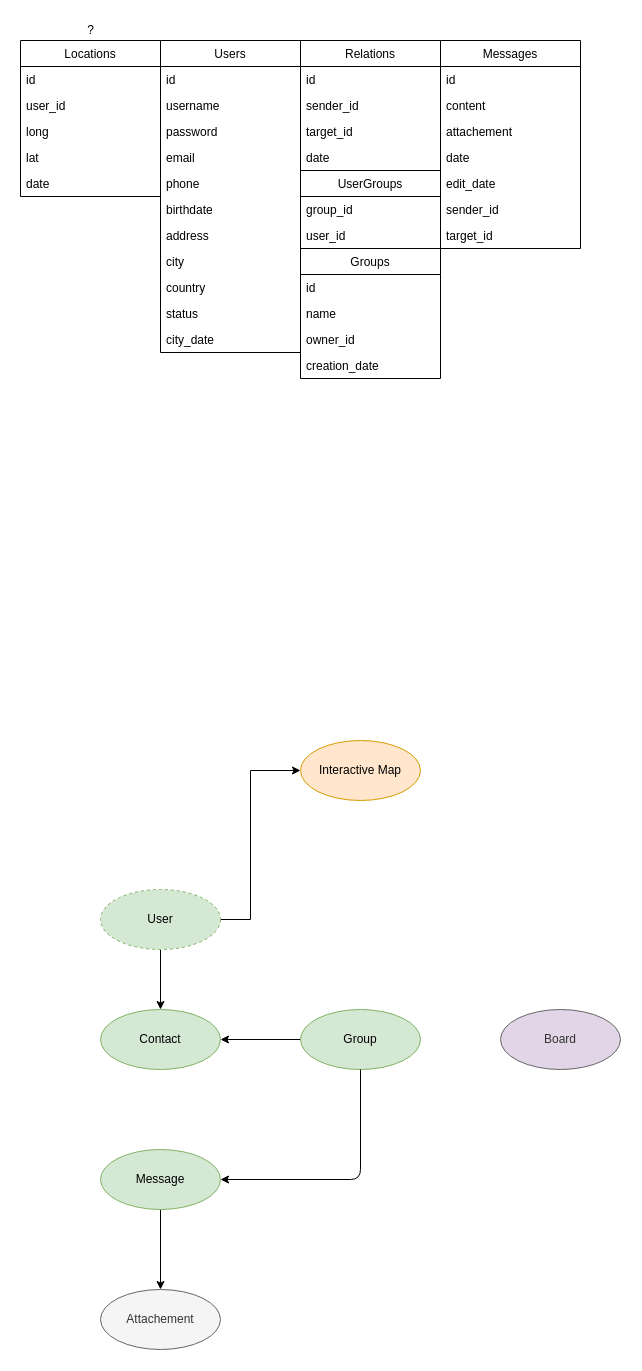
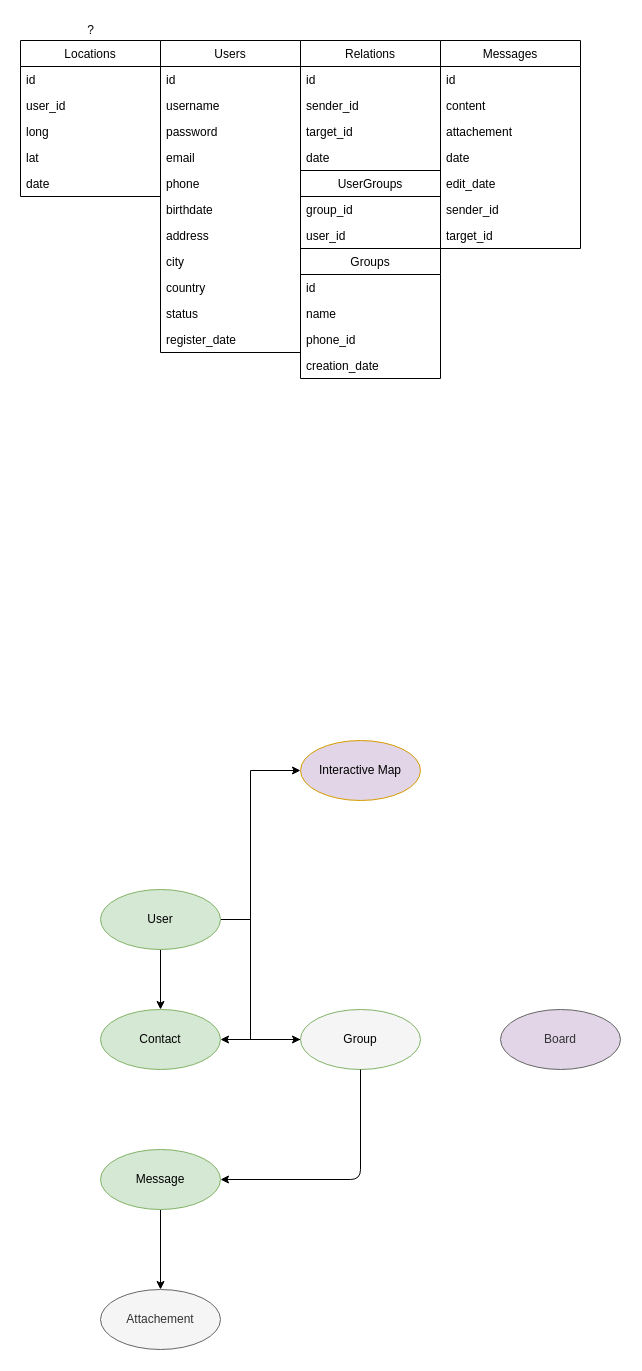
  <mxCell id="0" />
  <mxCell id="1" parent="0" />
  <mxCell id="2" value="Users" style="swimlane;fontStyle=0;childLayout=stackLayout;horizontal=1;startSize=26;horizontalStack=0;resizeParent=1;resizeParentMax=0;resizeLast=0;collapsible=1;marginBottom=0;" vertex="1" parent="1"><mxGeometry x="160" y="40" width="140" height="312" as="geometry" /></mxCell>
  <mxCell id="3" value="id" style="text;strokeColor=none;fillColor=none;align=left;verticalAlign=top;spacingLeft=4;spacingRight=4;overflow=hidden;rotatable=0;points=[[0,0.5],[1,0.5]];portConstraint=eastwest;" vertex="1" parent="2"><mxGeometry y="26" width="140" height="26" as="geometry" /></mxCell>
  <mxCell id="4" value="username" style="text;strokeColor=none;fillColor=none;align=left;verticalAlign=top;spacingLeft=4;spacingRight=4;overflow=hidden;rotatable=0;points=[[0,0.5],[1,0.5]];portConstraint=eastwest;" vertex="1" parent="2"><mxGeometry y="52" width="140" height="26" as="geometry" /></mxCell>
  <mxCell id="5" value="password" style="text;strokeColor=none;fillColor=none;align=left;verticalAlign=top;spacingLeft=4;spacingRight=4;overflow=hidden;rotatable=0;points=[[0,0.5],[1,0.5]];portConstraint=eastwest;" vertex="1" parent="2"><mxGeometry y="78" width="140" height="26" as="geometry" /></mxCell>
  <mxCell id="6" value="email" style="text;strokeColor=none;fillColor=none;align=left;verticalAlign=top;spacingLeft=4;spacingRight=4;overflow=hidden;rotatable=0;points=[[0,0.5],[1,0.5]];portConstraint=eastwest;" vertex="1" parent="2"><mxGeometry y="104" width="140" height="26" as="geometry" /></mxCell>
  <mxCell id="7" value="phone" style="text;strokeColor=none;fillColor=none;align=left;verticalAlign=top;spacingLeft=4;spacingRight=4;overflow=hidden;rotatable=0;points=[[0,0.5],[1,0.5]];portConstraint=eastwest;" vertex="1" parent="2"><mxGeometry y="130" width="140" height="26" as="geometry" /></mxCell>
  <mxCell id="8" value="birthdate" style="text;strokeColor=none;fillColor=none;align=left;verticalAlign=top;spacingLeft=4;spacingRight=4;overflow=hidden;rotatable=0;points=[[0,0.5],[1,0.5]];portConstraint=eastwest;" vertex="1" parent="2"><mxGeometry y="156" width="140" height="26" as="geometry" /></mxCell>
  <mxCell id="9" value="address" style="text;strokeColor=none;fillColor=none;align=left;verticalAlign=top;spacingLeft=4;spacingRight=4;overflow=hidden;rotatable=0;points=[[0,0.5],[1,0.5]];portConstraint=eastwest;" vertex="1" parent="2"><mxGeometry y="182" width="140" height="26" as="geometry" /></mxCell>
  <mxCell id="10" value="city" style="text;strokeColor=none;fillColor=none;align=left;verticalAlign=top;spacingLeft=4;spacingRight=4;overflow=hidden;rotatable=0;points=[[0,0.5],[1,0.5]];portConstraint=eastwest;" vertex="1" parent="2"><mxGeometry y="208" width="140" height="26" as="geometry" /></mxCell>
  <mxCell id="11" value="country" style="text;strokeColor=none;fillColor=none;align=left;verticalAlign=top;spacingLeft=4;spacingRight=4;overflow=hidden;rotatable=0;points=[[0,0.5],[1,0.5]];portConstraint=eastwest;" vertex="1" parent="2"><mxGeometry y="234" width="140" height="26" as="geometry" /></mxCell>
  <mxCell id="12" value="status" style="text;strokeColor=none;fillColor=none;align=left;verticalAlign=top;spacingLeft=4;spacingRight=4;overflow=hidden;rotatable=0;points=[[0,0.5],[1,0.5]];portConstraint=eastwest;" vertex="1" parent="2"><mxGeometry y="260" width="140" height="26" as="geometry" /></mxCell>
- <mxCell id="13" value="city_date" style="text;strokeColor=none;fillColor=none;align=left;verticalAlign=top;spacingLeft=4;spacingRight=4;overflow=hidden;rotatable=0;points=[[0,0.5],[1,0.5]];portConstraint=eastwest;" vertex="1" parent="2"><mxGeometry y="286" width="140" height="26" as="geometry" /></mxCell>
+ <mxCell id="13" value="register_date" style="text;strokeColor=none;fillColor=none;align=left;verticalAlign=top;spacingLeft=4;spacingRight=4;overflow=hidden;rotatable=0;points=[[0,0.5],[1,0.5]];portConstraint=eastwest;" vertex="1" parent="2"><mxGeometry y="286" width="140" height="26" as="geometry" /></mxCell>
+ <mxCell id="14" value="" style="edgeStyle=orthogonalEdgeStyle;rounded=0;orthogonalLoop=1;jettySize=auto;html=1;" edge="1" parent="1" source="17" target="19"><mxGeometry relative="1" as="geometry"><Array as="points"><mxPoint x="250" y="919" /><mxPoint x="250" y="1039" /></Array></mxGeometry></mxCell>
  <mxCell id="15" value="" style="edgeStyle=orthogonalEdgeStyle;rounded=0;orthogonalLoop=1;jettySize=auto;html=1;" edge="1" parent="1" source="17" target="21"><mxGeometry relative="1" as="geometry"><Array as="points"><mxPoint x="250" y="919" /><mxPoint x="250" y="770" /></Array></mxGeometry></mxCell>
  <mxCell id="16" value="" style="edgeStyle=orthogonalEdgeStyle;rounded=0;orthogonalLoop=1;jettySize=auto;html=1;" edge="1" parent="1" source="17" target="22"><mxGeometry relative="1" as="geometry" /></mxCell>
- <mxCell id="17" value="User" style="ellipse;whiteSpace=wrap;html=1;fillColor=#d5e8d4;strokeColor=#82b366;dashed=1;" vertex="1" parent="1"><mxGeometry x="100" y="889" width="120" height="60" as="geometry" /></mxCell>
+ <mxCell id="17" value="User" style="ellipse;whiteSpace=wrap;html=1;fillColor=#d5e8d4;strokeColor=#82b366;" vertex="1" parent="1"><mxGeometry x="100" y="889" width="120" height="60" as="geometry" /></mxCell>
  <mxCell id="18" value="" style="edgeStyle=orthogonalEdgeStyle;rounded=0;orthogonalLoop=1;jettySize=auto;html=1;" edge="1" parent="1" source="19" target="22"><mxGeometry relative="1" as="geometry" /></mxCell>
- <mxCell id="19" value="Group" style="ellipse;whiteSpace=wrap;html=1;fillColor=#d5e8d4;strokeColor=#82b366;" vertex="1" parent="1"><mxGeometry x="300" y="1009" width="120" height="60" as="geometry" /></mxCell>
+ <mxCell id="19" value="Group" style="ellipse;whiteSpace=wrap;html=1;fillColor=#f5f5f5;strokeColor=#82b366;" vertex="1" parent="1"><mxGeometry x="300" y="1009" width="120" height="60" as="geometry" /></mxCell>
  <mxCell id="20" value="Board" style="ellipse;whiteSpace=wrap;html=1;fillColor=#e1d5e7;strokeColor=#666666;fontColor=#333333;" vertex="1" parent="1"><mxGeometry x="500" y="1009" width="120" height="60" as="geometry" /></mxCell>
- <mxCell id="21" value="Interactive Map" style="ellipse;whiteSpace=wrap;html=1;fillColor=#ffe6cc;strokeColor=#d79b00;" vertex="1" parent="1"><mxGeometry x="300" y="740" width="120" height="60" as="geometry" /></mxCell>
+ <mxCell id="21" value="Interactive Map" style="ellipse;whiteSpace=wrap;html=1;fillColor=#e1d5e7;strokeColor=#d79b00;" vertex="1" parent="1"><mxGeometry x="300" y="740" width="120" height="60" as="geometry" /></mxCell>
  <mxCell id="22" value="Contact" style="ellipse;whiteSpace=wrap;html=1;fillColor=#d5e8d4;strokeColor=#82b366;" vertex="1" parent="1"><mxGeometry x="100" y="1009" width="120" height="60" as="geometry" /></mxCell>
  <mxCell id="23" value="" style="edgeStyle=orthogonalEdgeStyle;rounded=0;orthogonalLoop=1;jettySize=auto;html=1;" edge="1" parent="1" source="24" target="26"><mxGeometry relative="1" as="geometry" /></mxCell>
  <mxCell id="24" value="Message" style="ellipse;whiteSpace=wrap;html=1;fillColor=#d5e8d4;strokeColor=#82b366;" vertex="1" parent="1"><mxGeometry x="100" y="1149" width="120" height="60" as="geometry" /></mxCell>
  <mxCell id="25" value="" style="endArrow=classic;html=1;exitX=0.5;exitY=1;exitDx=0;exitDy=0;entryX=1;entryY=0.5;entryDx=0;entryDy=0;" edge="1" parent="1" source="19" target="24"><mxGeometry width="50" height="50" relative="1" as="geometry"><mxPoint x="280" y="930" as="sourcePoint" /><mxPoint x="330" y="880" as="targetPoint" /><Array as="points"><mxPoint x="360" y="1179" /></Array></mxGeometry></mxCell>
  <mxCell id="26" value="Attachement" style="ellipse;whiteSpace=wrap;html=1;fillColor=#f5f5f5;strokeColor=#666666;fontColor=#333333;" vertex="1" parent="1"><mxGeometry x="100" y="1289" width="120" height="60" as="geometry" /></mxCell>
  <mxCell id="27" value="Locations" style="swimlane;fontStyle=0;childLayout=stackLayout;horizontal=1;startSize=26;horizontalStack=0;resizeParent=1;resizeParentMax=0;resizeLast=0;collapsible=1;marginBottom=0;" vertex="1" parent="1"><mxGeometry x="20" y="40" width="140" height="156" as="geometry" /></mxCell>
  <mxCell id="28" value="id" style="text;strokeColor=none;fillColor=none;align=left;verticalAlign=top;spacingLeft=4;spacingRight=4;overflow=hidden;rotatable=0;points=[[0,0.5],[1,0.5]];portConstraint=eastwest;" vertex="1" parent="27"><mxGeometry y="26" width="140" height="26" as="geometry" /></mxCell>
  <mxCell id="29" value="user_id" style="text;strokeColor=none;fillColor=none;align=left;verticalAlign=top;spacingLeft=4;spacingRight=4;overflow=hidden;rotatable=0;points=[[0,0.5],[1,0.5]];portConstraint=eastwest;" vertex="1" parent="27"><mxGeometry y="52" width="140" height="26" as="geometry" /></mxCell>
  <mxCell id="30" value="long" style="text;strokeColor=none;fillColor=none;align=left;verticalAlign=top;spacingLeft=4;spacingRight=4;overflow=hidden;rotatable=0;points=[[0,0.5],[1,0.5]];portConstraint=eastwest;" vertex="1" parent="27"><mxGeometry y="78" width="140" height="26" as="geometry" /></mxCell>
  <mxCell id="31" value="lat" style="text;strokeColor=none;fillColor=none;align=left;verticalAlign=top;spacingLeft=4;spacingRight=4;overflow=hidden;rotatable=0;points=[[0,0.5],[1,0.5]];portConstraint=eastwest;" vertex="1" parent="27"><mxGeometry y="104" width="140" height="26" as="geometry" /></mxCell>
  <mxCell id="32" value="date" style="text;strokeColor=none;fillColor=none;align=left;verticalAlign=top;spacingLeft=4;spacingRight=4;overflow=hidden;rotatable=0;points=[[0,0.5],[1,0.5]];portConstraint=eastwest;" vertex="1" parent="27"><mxGeometry y="130" width="140" height="26" as="geometry" /></mxCell>
  <mxCell id="33" value="Relations" style="swimlane;fontStyle=0;childLayout=stackLayout;horizontal=1;startSize=26;horizontalStack=0;resizeParent=1;resizeParentMax=0;resizeLast=0;collapsible=1;marginBottom=0;" vertex="1" parent="1"><mxGeometry x="300" y="40" width="140" height="130" as="geometry" /></mxCell>
  <mxCell id="34" value="id" style="text;strokeColor=none;fillColor=none;align=left;verticalAlign=top;spacingLeft=4;spacingRight=4;overflow=hidden;rotatable=0;points=[[0,0.5],[1,0.5]];portConstraint=eastwest;" vertex="1" parent="33"><mxGeometry y="26" width="140" height="26" as="geometry" /></mxCell>
  <mxCell id="35" value="sender_id" style="text;strokeColor=none;fillColor=none;align=left;verticalAlign=top;spacingLeft=4;spacingRight=4;overflow=hidden;rotatable=0;points=[[0,0.5],[1,0.5]];portConstraint=eastwest;" vertex="1" parent="33"><mxGeometry y="52" width="140" height="26" as="geometry" /></mxCell>
  <mxCell id="36" value="target_id" style="text;strokeColor=none;fillColor=none;align=left;verticalAlign=top;spacingLeft=4;spacingRight=4;overflow=hidden;rotatable=0;points=[[0,0.5],[1,0.5]];portConstraint=eastwest;" vertex="1" parent="33"><mxGeometry y="78" width="140" height="26" as="geometry" /></mxCell>
  <mxCell id="37" value="date" style="text;strokeColor=none;fillColor=none;align=left;verticalAlign=top;spacingLeft=4;spacingRight=4;overflow=hidden;rotatable=0;points=[[0,0.5],[1,0.5]];portConstraint=eastwest;" vertex="1" parent="33"><mxGeometry y="104" width="140" height="26" as="geometry" /></mxCell>
  <mxCell id="38" value="?" style="text;html=1;align=center;verticalAlign=middle;resizable=0;points=[];autosize=1;strokeColor=none;fillColor=none;" vertex="1" parent="1"><mxGeometry x="80" y="20" width="20" height="20" as="geometry" /></mxCell>
  <mxCell id="39" value="Groups" style="swimlane;fontStyle=0;childLayout=stackLayout;horizontal=1;startSize=26;horizontalStack=0;resizeParent=1;resizeParentMax=0;resizeLast=0;collapsible=1;marginBottom=0;" vertex="1" parent="1"><mxGeometry x="300" y="248" width="140" height="130" as="geometry" /></mxCell>
  <mxCell id="40" value="id" style="text;strokeColor=none;fillColor=none;align=left;verticalAlign=top;spacingLeft=4;spacingRight=4;overflow=hidden;rotatable=0;points=[[0,0.5],[1,0.5]];portConstraint=eastwest;" vertex="1" parent="39"><mxGeometry y="26" width="140" height="26" as="geometry" /></mxCell>
  <mxCell id="41" value="name" style="text;strokeColor=none;fillColor=none;align=left;verticalAlign=top;spacingLeft=4;spacingRight=4;overflow=hidden;rotatable=0;points=[[0,0.5],[1,0.5]];portConstraint=eastwest;" vertex="1" parent="39"><mxGeometry y="52" width="140" height="26" as="geometry" /></mxCell>
- <mxCell id="42" value="owner_id" style="text;strokeColor=none;fillColor=none;align=left;verticalAlign=top;spacingLeft=4;spacingRight=4;overflow=hidden;rotatable=0;points=[[0,0.5],[1,0.5]];portConstraint=eastwest;" vertex="1" parent="39"><mxGeometry y="78" width="140" height="26" as="geometry" /></mxCell>
+ <mxCell id="42" value="phone_id" style="text;strokeColor=none;fillColor=none;align=left;verticalAlign=top;spacingLeft=4;spacingRight=4;overflow=hidden;rotatable=0;points=[[0,0.5],[1,0.5]];portConstraint=eastwest;" vertex="1" parent="39"><mxGeometry y="78" width="140" height="26" as="geometry" /></mxCell>
  <mxCell id="43" value="creation_date" style="text;strokeColor=none;fillColor=none;align=left;verticalAlign=top;spacingLeft=4;spacingRight=4;overflow=hidden;rotatable=0;points=[[0,0.5],[1,0.5]];portConstraint=eastwest;" vertex="1" parent="39"><mxGeometry y="104" width="140" height="26" as="geometry" /></mxCell>
  <mxCell id="44" value="UserGroups" style="swimlane;fontStyle=0;childLayout=stackLayout;horizontal=1;startSize=26;horizontalStack=0;resizeParent=1;resizeParentMax=0;resizeLast=0;collapsible=1;marginBottom=0;" vertex="1" parent="1"><mxGeometry x="300" y="170" width="140" height="78" as="geometry" /></mxCell>
  <mxCell id="45" value="group_id" style="text;strokeColor=none;fillColor=none;align=left;verticalAlign=top;spacingLeft=4;spacingRight=4;overflow=hidden;rotatable=0;points=[[0,0.5],[1,0.5]];portConstraint=eastwest;rounded=1;" vertex="1" parent="44"><mxGeometry y="26" width="140" height="26" as="geometry" /></mxCell>
  <mxCell id="46" value="user_id" style="text;strokeColor=none;fillColor=none;align=left;verticalAlign=top;spacingLeft=4;spacingRight=4;overflow=hidden;rotatable=0;points=[[0,0.5],[1,0.5]];portConstraint=eastwest;rounded=1;" vertex="1" parent="44"><mxGeometry y="52" width="140" height="26" as="geometry" /></mxCell>
  <mxCell id="47" value="Messages" style="swimlane;fontStyle=0;childLayout=stackLayout;horizontal=1;startSize=26;horizontalStack=0;resizeParent=1;resizeParentMax=0;resizeLast=0;collapsible=1;marginBottom=0;" vertex="1" parent="1"><mxGeometry x="440" y="40" width="140" height="208" as="geometry" /></mxCell>
  <mxCell id="48" value="id" style="text;strokeColor=none;fillColor=none;align=left;verticalAlign=top;spacingLeft=4;spacingRight=4;overflow=hidden;rotatable=0;points=[[0,0.5],[1,0.5]];portConstraint=eastwest;" vertex="1" parent="47"><mxGeometry y="26" width="140" height="26" as="geometry" /></mxCell>
  <mxCell id="49" value="content" style="text;strokeColor=none;fillColor=none;align=left;verticalAlign=top;spacingLeft=4;spacingRight=4;overflow=hidden;rotatable=0;points=[[0,0.5],[1,0.5]];portConstraint=eastwest;" vertex="1" parent="47"><mxGeometry y="52" width="140" height="26" as="geometry" /></mxCell>
  <mxCell id="50" value="attachement" style="text;strokeColor=none;fillColor=none;align=left;verticalAlign=top;spacingLeft=4;spacingRight=4;overflow=hidden;rotatable=0;points=[[0,0.5],[1,0.5]];portConstraint=eastwest;" vertex="1" parent="47"><mxGeometry y="78" width="140" height="26" as="geometry" /></mxCell>
  <mxCell id="51" value="date" style="text;strokeColor=none;fillColor=none;align=left;verticalAlign=top;spacingLeft=4;spacingRight=4;overflow=hidden;rotatable=0;points=[[0,0.5],[1,0.5]];portConstraint=eastwest;" vertex="1" parent="47"><mxGeometry y="104" width="140" height="26" as="geometry" /></mxCell>
  <mxCell id="52" value="edit_date" style="text;strokeColor=none;fillColor=none;align=left;verticalAlign=top;spacingLeft=4;spacingRight=4;overflow=hidden;rotatable=0;points=[[0,0.5],[1,0.5]];portConstraint=eastwest;" vertex="1" parent="47"><mxGeometry y="130" width="140" height="26" as="geometry" /></mxCell>
  <mxCell id="53" value="sender_id" style="text;strokeColor=none;fillColor=none;align=left;verticalAlign=top;spacingLeft=4;spacingRight=4;overflow=hidden;rotatable=0;points=[[0,0.5],[1,0.5]];portConstraint=eastwest;" vertex="1" parent="47"><mxGeometry y="156" width="140" height="26" as="geometry" /></mxCell>
  <mxCell id="54" value="target_id" style="text;strokeColor=none;fillColor=none;align=left;verticalAlign=top;spacingLeft=4;spacingRight=4;overflow=hidden;rotatable=0;points=[[0,0.5],[1,0.5]];portConstraint=eastwest;" vertex="1" parent="47"><mxGeometry y="182" width="140" height="26" as="geometry" /></mxCell>
